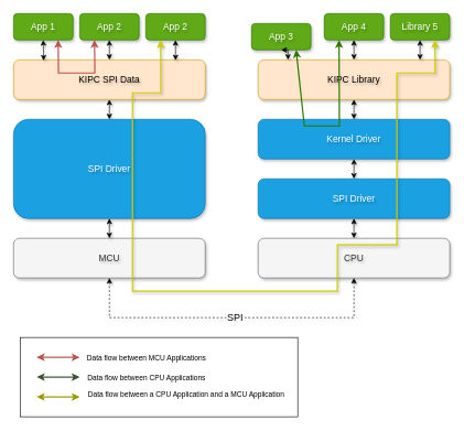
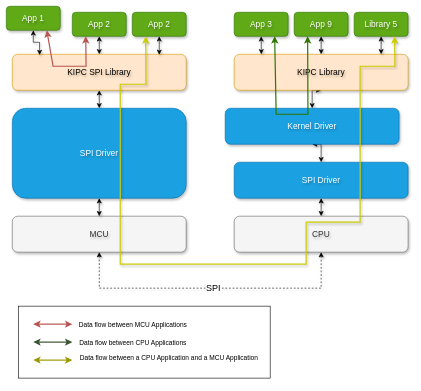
  <mxCell id="0" />
  <mxCell id="1" parent="0" />
- <mxCell id="2" value="App 1" style="rounded=1;whiteSpace=wrap;html=1;fillColor=#60a917;strokeColor=#2D7600;fontColor=#ffffff;fontSize=14;textShadow=1;shadow=1;" vertex="1" parent="1"><mxGeometry x="20" y="20" width="90" height="40" as="geometry" /></mxCell>
+ <mxCell id="2" value="App 1" style="rounded=1;whiteSpace=wrap;html=1;fillColor=#60a917;strokeColor=#2D7600;fontColor=#ffffff;fontSize=14;textShadow=1;shadow=1;" vertex="1" parent="1"><mxGeometry x="10" y="10" width="90" height="40" as="geometry" /></mxCell>
  <mxCell id="3" style="edgeStyle=orthogonalEdgeStyle;rounded=0;orthogonalLoop=1;jettySize=auto;html=1;exitX=0.5;exitY=1;exitDx=0;exitDy=0;entryX=0.5;entryY=0;entryDx=0;entryDy=0;startArrow=classic;startFill=1;fontSize=14;textShadow=1;shadow=1;" edge="1" parent="1" source="4" target="12"><mxGeometry relative="1" as="geometry" /></mxCell>
  <mxCell id="4" value="App 2" style="rounded=1;whiteSpace=wrap;html=1;fillColor=#60a917;strokeColor=#2D7600;fontColor=#ffffff;fontSize=14;textShadow=1;shadow=1;" vertex="1" parent="1"><mxGeometry x="120" y="20" width="90" height="40" as="geometry" /></mxCell>
  <mxCell id="5" value="App 2" style="rounded=1;whiteSpace=wrap;html=1;fillColor=#60a917;strokeColor=#2D7600;fontColor=#ffffff;fontSize=14;textShadow=1;shadow=1;" vertex="1" parent="1"><mxGeometry x="220" y="20" width="90" height="40" as="geometry" /></mxCell>
- <mxCell id="6" value="App 3" style="rounded=1;whiteSpace=wrap;html=1;fillColor=#60a917;fontColor=#ffffff;strokeColor=#2D7600;fontSize=14;textShadow=1;shadow=1;" vertex="1" parent="1"><mxGeometry x="380" y="35" width="90" height="40" as="geometry" /></mxCell>
+ <mxCell id="6" value="App 3" style="rounded=1;whiteSpace=wrap;html=1;fillColor=#60a917;fontColor=#ffffff;strokeColor=#2D7600;fontSize=14;textShadow=1;shadow=1;" vertex="1" parent="1"><mxGeometry x="390" y="20" width="90" height="40" as="geometry" /></mxCell>
  <mxCell id="7" style="edgeStyle=orthogonalEdgeStyle;rounded=0;orthogonalLoop=1;jettySize=auto;html=1;exitX=0.5;exitY=1;exitDx=0;exitDy=0;entryX=0.5;entryY=0;entryDx=0;entryDy=0;startArrow=classic;startFill=1;fontSize=14;textShadow=1;shadow=1;" edge="1" parent="1" source="8" target="15"><mxGeometry relative="1" as="geometry" /></mxCell>
- <mxCell id="8" value="App 4" style="rounded=1;whiteSpace=wrap;html=1;fillColor=#60a917;fontColor=#ffffff;strokeColor=#2D7600;fontSize=14;textShadow=1;shadow=1;" vertex="1" parent="1"><mxGeometry x="490" y="20" width="90" height="40" as="geometry" /></mxCell>
+ <mxCell id="8" value="App 9" style="rounded=1;whiteSpace=wrap;html=1;fillColor=#60a917;fontColor=#ffffff;strokeColor=#2D7600;fontSize=14;textShadow=1;shadow=1;" vertex="1" parent="1"><mxGeometry x="490" y="20" width="90" height="40" as="geometry" /></mxCell>
  <mxCell id="9" value="Library 5" style="rounded=1;whiteSpace=wrap;html=1;fillColor=#60a917;fontColor=#ffffff;strokeColor=#2D7600;fontSize=14;textShadow=1;shadow=1;" vertex="1" parent="1"><mxGeometry x="590" y="20" width="90" height="40" as="geometry" /></mxCell>
  <mxCell id="10" style="edgeStyle=orthogonalEdgeStyle;rounded=0;orthogonalLoop=1;jettySize=auto;html=1;exitX=0.5;exitY=1;exitDx=0;exitDy=0;entryX=0.5;entryY=1;entryDx=0;entryDy=0;fontSize=14;textShadow=1;shadow=1;" edge="1" parent="1" source="12" target="12"><mxGeometry relative="1" as="geometry" /></mxCell>
  <mxCell id="11" style="edgeStyle=orthogonalEdgeStyle;rounded=0;orthogonalLoop=1;jettySize=auto;html=1;exitX=0.5;exitY=1;exitDx=0;exitDy=0;entryX=0.5;entryY=0;entryDx=0;entryDy=0;startArrow=classic;startFill=1;fontSize=14;textShadow=1;shadow=1;" edge="1" parent="1" source="12" target="13"><mxGeometry relative="1" as="geometry" /></mxCell>
- <mxCell id="12" value="KIPC SPI Data" style="rounded=1;whiteSpace=wrap;html=1;fillColor=#ffe6cc;strokeColor=#d79b00;fontSize=14;textShadow=1;shadow=1;" vertex="1" parent="1"><mxGeometry x="20" y="90" width="290" height="60" as="geometry" /></mxCell>
+ <mxCell id="12" value="KIPC SPI Library" style="rounded=1;whiteSpace=wrap;html=1;fillColor=#ffe6cc;strokeColor=#d79b00;fontSize=14;textShadow=1;shadow=1;" vertex="1" parent="1"><mxGeometry x="20" y="90" width="290" height="60" as="geometry" /></mxCell>
  <mxCell id="13" value="SPI Driver" style="rounded=1;whiteSpace=wrap;html=1;fillColor=#1ba1e2;fontColor=#ffffff;strokeColor=#006EAF;fontSize=14;textShadow=1;shadow=1;" vertex="1" parent="1"><mxGeometry x="20" y="180" width="290" height="150" as="geometry" /></mxCell>
  <mxCell id="14" style="edgeStyle=orthogonalEdgeStyle;rounded=0;orthogonalLoop=1;jettySize=auto;html=1;exitX=0.5;exitY=1;exitDx=0;exitDy=0;entryX=0.5;entryY=0;entryDx=0;entryDy=0;startArrow=classic;startFill=1;fontSize=14;textShadow=1;shadow=1;" edge="1" parent="1" source="15" target="17"><mxGeometry relative="1" as="geometry" /></mxCell>
  <mxCell id="15" value="KIPC Library" style="rounded=1;whiteSpace=wrap;html=1;fillColor=#ffe6cc;strokeColor=#d79b00;fontSize=14;textShadow=1;shadow=1;glass=0;" vertex="1" parent="1"><mxGeometry x="390" y="90" width="290" height="60" as="geometry" /></mxCell>
  <mxCell id="16" style="edgeStyle=orthogonalEdgeStyle;rounded=0;orthogonalLoop=1;jettySize=auto;html=1;exitX=0.5;exitY=1;exitDx=0;exitDy=0;entryX=0.5;entryY=0;entryDx=0;entryDy=0;startArrow=classic;startFill=1;fillColor=#1ba1e2;strokeColor=#000000;fontSize=14;textShadow=1;shadow=1;" edge="1" parent="1" source="17" target="19"><mxGeometry relative="1" as="geometry" /></mxCell>
- <mxCell id="17" value="Kernel Driver" style="rounded=1;whiteSpace=wrap;html=1;fillColor=#1ba1e2;fontColor=#ffffff;strokeColor=#006EAF;fontSize=14;textShadow=1;shadow=1;" vertex="1" parent="1"><mxGeometry x="390" y="180" width="290" height="60" as="geometry" /></mxCell>
+ <mxCell id="17" value="Kernel Driver" style="rounded=1;whiteSpace=wrap;html=1;fillColor=#1ba1e2;fontColor=#ffffff;strokeColor=#006EAF;fontSize=14;textShadow=1;shadow=1;" vertex="1" parent="1"><mxGeometry x="375" y="180" width="290" height="60" as="geometry" /></mxCell>
  <mxCell id="18" style="edgeStyle=orthogonalEdgeStyle;rounded=0;orthogonalLoop=1;jettySize=auto;html=1;exitX=0.5;exitY=1;exitDx=0;exitDy=0;entryX=0.5;entryY=0;entryDx=0;entryDy=0;startArrow=classic;startFill=1;fontSize=14;textShadow=1;shadow=1;" edge="1" parent="1" source="19" target="21"><mxGeometry relative="1" as="geometry" /></mxCell>
  <mxCell id="19" value="SPI Driver" style="rounded=1;whiteSpace=wrap;html=1;fillColor=#1ba1e2;fontColor=#ffffff;strokeColor=#006EAF;fontSize=14;textShadow=1;shadow=1;" vertex="1" parent="1"><mxGeometry x="390" y="270" width="290" height="60" as="geometry" /></mxCell>
  <mxCell id="20" value="MCU" style="rounded=1;whiteSpace=wrap;html=1;fillColor=#f5f5f5;fontColor=#333333;strokeColor=#666666;fontSize=14;textShadow=1;shadow=1;" vertex="1" parent="1"><mxGeometry x="20" y="360" width="290" height="60" as="geometry" /></mxCell>
  <mxCell id="21" value="CPU" style="rounded=1;whiteSpace=wrap;html=1;fillColor=#f5f5f5;fontColor=#333333;strokeColor=#666666;fontSize=14;textShadow=1;shadow=1;" vertex="1" parent="1"><mxGeometry x="390" y="360" width="290" height="60" as="geometry" /></mxCell>
  <mxCell id="22" value="" style="endArrow=classic;startArrow=classic;html=1;rounded=0;entryX=0.5;entryY=1;entryDx=0;entryDy=0;exitX=0.5;exitY=1;exitDx=0;exitDy=0;textShadow=1;shadow=1;dashed=1;" edge="1" parent="1" source="20" target="21"><mxGeometry width="50" height="50" relative="1" as="geometry"><mxPoint x="200" y="470" as="sourcePoint" /><mxPoint x="570" y="470" as="targetPoint" /><Array as="points"><mxPoint x="165" y="480" /><mxPoint x="370" y="480" /><mxPoint x="535" y="480" /></Array></mxGeometry></mxCell>
  <mxCell id="23" value="SPI" style="edgeLabel;html=1;align=center;verticalAlign=middle;resizable=0;points=[];fontSize=15;textShadow=0;" vertex="1" connectable="0" parent="22"><mxGeometry x="0.017" y="2" relative="1" as="geometry"><mxPoint as="offset" /></mxGeometry></mxCell>
  <mxCell id="24" value="" style="endArrow=classic;startArrow=classic;html=1;rounded=0;exitX=0.5;exitY=0;exitDx=0;exitDy=0;entryX=0.5;entryY=1;entryDx=0;entryDy=0;fontSize=14;textShadow=1;shadow=1;" edge="1" parent="1" source="20" target="13"><mxGeometry width="50" height="50" relative="1" as="geometry"><mxPoint x="350" y="320" as="sourcePoint" /><mxPoint x="400" y="270" as="targetPoint" /></mxGeometry></mxCell>
  <mxCell id="25" style="edgeStyle=orthogonalEdgeStyle;rounded=0;orthogonalLoop=1;jettySize=auto;html=1;exitX=0.5;exitY=1;exitDx=0;exitDy=0;startArrow=classic;startFill=1;entryX=0.157;entryY=0.02;entryDx=0;entryDy=0;entryPerimeter=0;fontSize=14;textShadow=1;shadow=1;" edge="1" parent="1" source="2" target="12"><mxGeometry relative="1" as="geometry"><mxPoint x="50" y="80" as="targetPoint" /></mxGeometry></mxCell>
  <mxCell id="26" style="edgeStyle=orthogonalEdgeStyle;rounded=0;orthogonalLoop=1;jettySize=auto;html=1;exitX=0.5;exitY=1;exitDx=0;exitDy=0;entryX=0.845;entryY=0.014;entryDx=0;entryDy=0;entryPerimeter=0;startArrow=classic;startFill=1;fontSize=14;textShadow=1;shadow=1;" edge="1" parent="1" source="5" target="12"><mxGeometry relative="1" as="geometry"><mxPoint x="290" y="80" as="targetPoint" /></mxGeometry></mxCell>
  <mxCell id="27" style="edgeStyle=orthogonalEdgeStyle;rounded=0;orthogonalLoop=1;jettySize=auto;html=1;exitX=0.5;exitY=1;exitDx=0;exitDy=0;startArrow=classic;startFill=1;fontSize=14;textShadow=1;shadow=1;" edge="1" parent="1" source="9"><mxGeometry relative="1" as="geometry"><mxPoint x="635" y="90" as="targetPoint" /></mxGeometry></mxCell>
  <mxCell id="28" style="edgeStyle=orthogonalEdgeStyle;rounded=0;orthogonalLoop=1;jettySize=auto;html=1;exitX=0.5;exitY=1;exitDx=0;exitDy=0;entryX=0.156;entryY=0;entryDx=0;entryDy=0;entryPerimeter=0;startArrow=classic;startFill=1;fontSize=14;textShadow=1;shadow=1;" edge="1" parent="1" source="6" target="15"><mxGeometry relative="1" as="geometry" /></mxCell>
  <mxCell id="29" value="" style="endArrow=classic;startArrow=classic;html=1;rounded=0;exitX=0.75;exitY=1;exitDx=0;exitDy=0;entryX=0.25;entryY=1;entryDx=0;entryDy=0;fillColor=#f8cecc;strokeColor=#b85450;strokeWidth=2;textShadow=1;" edge="1" parent="1" source="2" target="4"><mxGeometry width="50" height="50" relative="1" as="geometry"><mxPoint x="180" y="290" as="sourcePoint" /><mxPoint x="230" y="240" as="targetPoint" /><Array as="points"><mxPoint x="88" y="110" /><mxPoint x="143" y="110" /></Array></mxGeometry></mxCell>
  <mxCell id="30" value="" style="endArrow=classic;startArrow=classic;html=1;rounded=0;exitX=0.75;exitY=1;exitDx=0;exitDy=0;entryX=0.25;entryY=1;entryDx=0;entryDy=0;fillColor=#60a917;strokeColor=#2D7600;strokeWidth=2;textShadow=1;" edge="1" parent="1" source="6" target="8"><mxGeometry width="50" height="50" relative="1" as="geometry"><mxPoint x="470" y="210" as="sourcePoint" /><mxPoint x="520" y="160" as="targetPoint" /><Array as="points"><mxPoint x="460" y="190" /><mxPoint x="513" y="190" /></Array></mxGeometry></mxCell>
  <mxCell id="31" value="" style="endArrow=classic;startArrow=classic;html=1;rounded=0;exitX=0.25;exitY=1;exitDx=0;exitDy=0;entryX=0.75;entryY=1;entryDx=0;entryDy=0;fillColor=#e3c800;strokeColor=#CCCC00;strokeWidth=2;shadow=1;textShadow=1;" edge="1" parent="1" source="5" target="9"><mxGeometry width="50" height="50" relative="1" as="geometry"><mxPoint x="470" y="200" as="sourcePoint" /><mxPoint x="520" y="150" as="targetPoint" /><Array as="points"><mxPoint x="243" y="140" /><mxPoint x="200" y="140" /><mxPoint x="200" y="310" /><mxPoint x="200" y="410" /><mxPoint x="200" y="440" /><mxPoint x="510" y="440" /><mxPoint x="510" y="370" /><mxPoint x="600" y="370" /><mxPoint x="600" y="110" /><mxPoint x="658" y="110" /></Array></mxGeometry></mxCell>
  <mxCell id="32" value="" style="rounded=0;whiteSpace=wrap;html=1;" vertex="1" parent="1"><mxGeometry x="30" y="510" width="420" height="120" as="geometry" /></mxCell>
  <mxCell id="33" value="" style="endArrow=classic;startArrow=classic;html=1;rounded=0;exitX=0.75;exitY=1;exitDx=0;exitDy=0;fillColor=#f8cecc;strokeColor=#b85450;strokeWidth=2;" edge="1" parent="1"><mxGeometry width="50" height="50" relative="1" as="geometry"><mxPoint x="55" y="540" as="sourcePoint" /><mxPoint x="120" y="540" as="targetPoint" /></mxGeometry></mxCell>
  <mxCell id="34" value="Data flow between MCU Applications" style="edgeLabel;html=1;align=center;verticalAlign=middle;resizable=0;points=[];" vertex="1" connectable="0" parent="33"><mxGeometry x="0.193" y="-2" relative="1" as="geometry"><mxPoint x="126" y="-2" as="offset" /></mxGeometry></mxCell>
  <mxCell id="35" value="" style="endArrow=classic;startArrow=classic;html=1;rounded=0;exitX=0.75;exitY=1;exitDx=0;exitDy=0;fillColor=#6d8764;strokeColor=#3A5431;strokeWidth=2;" edge="1" parent="1"><mxGeometry width="50" height="50" relative="1" as="geometry"><mxPoint x="55" y="570" as="sourcePoint" /><mxPoint x="120" y="570" as="targetPoint" /></mxGeometry></mxCell>
  <mxCell id="36" value="Data flow between CPU Applications" style="edgeLabel;html=1;align=center;verticalAlign=middle;resizable=0;points=[];" vertex="1" connectable="0" parent="35"><mxGeometry x="0.282" y="-1" relative="1" as="geometry"><mxPoint x="123" y="-1" as="offset" /></mxGeometry></mxCell>
  <mxCell id="37" value="" style="endArrow=classic;startArrow=classic;html=1;rounded=0;exitX=0.75;exitY=1;exitDx=0;exitDy=0;fillColor=#e3c800;strokeColor=#999900;strokeWidth=2;" edge="1" parent="1"><mxGeometry width="50" height="50" relative="1" as="geometry"><mxPoint x="55" y="600" as="sourcePoint" /><mxPoint x="120" y="600" as="targetPoint" /></mxGeometry></mxCell>
  <mxCell id="38" value="Data flow between a CPU Application and a MCU Application" style="edgeLabel;html=1;align=center;verticalAlign=middle;resizable=0;points=[];" vertex="1" connectable="0" parent="37"><mxGeometry x="0.179" y="4" relative="1" as="geometry"><mxPoint x="187" as="offset" /></mxGeometry></mxCell>
